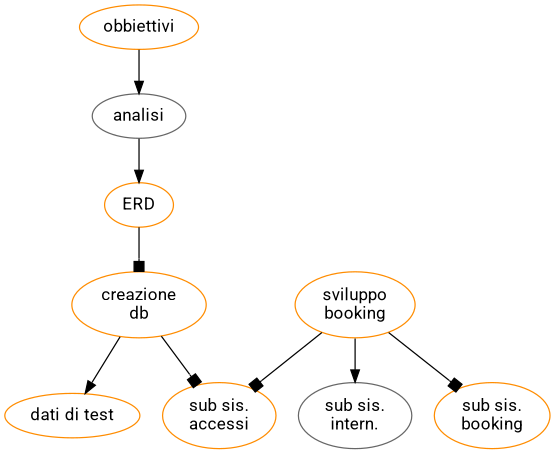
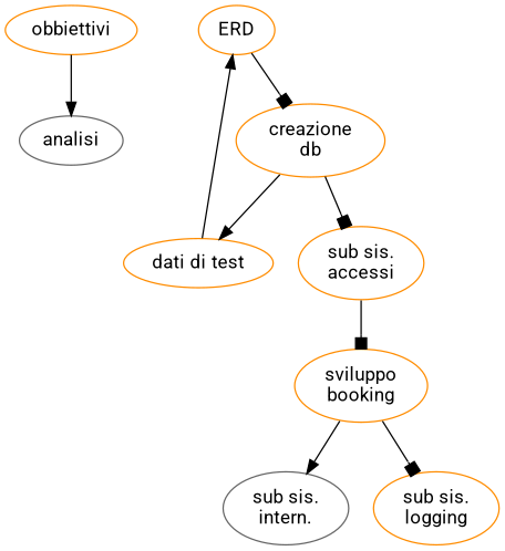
  digraph {
    fontname=Roboto
    node [color=darkorange fontname=Roboto]
    edge [arrowhead=normal fontname=Roboto]
    n1 [label=obbiettivi]
    n2 [color=gray40 label=analisi]
    n3 [label=ERD]
    n4 [label="creazione\ndb"]
    n5 [label="dati di test"]
    n6 [label="sub sis.\naccessi"]
    n7 [label="sviluppo\nbooking"]
    n8 [color=gray40 label="sub sis.\nintern."]
-   n9 [label="sub sis.\nbooking"]
+   n9 [label="sub sis.\nlogging"]
    n1 -> n2
-   n2 -> n3
+   n5 -> n3
    n3 -> n4 [arrowhead=box]
    n4 -> n5
    n4 -> n6 [arrowhead=box]
-   n7 -> n6 [arrowhead=box]
+   n6 -> n7 [arrowhead=box]
    n7 -> n8
    n7 -> n9 [arrowhead=box]
  }
